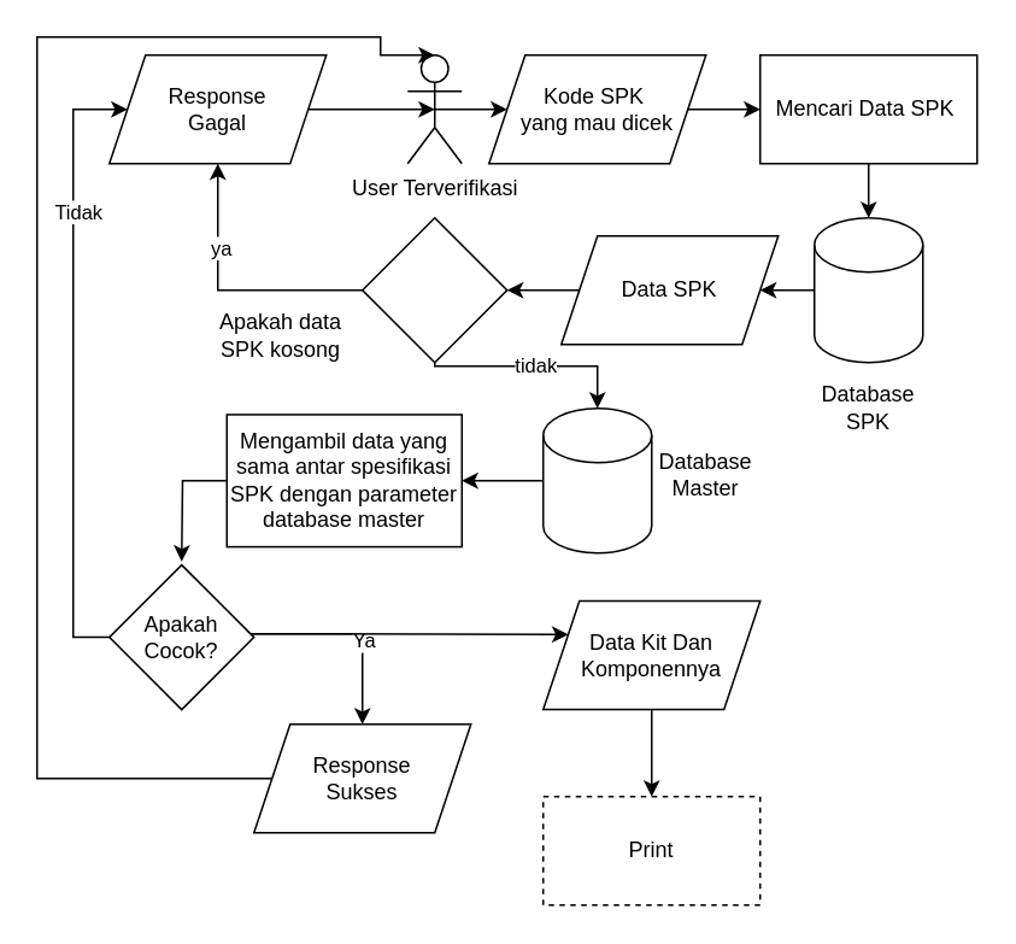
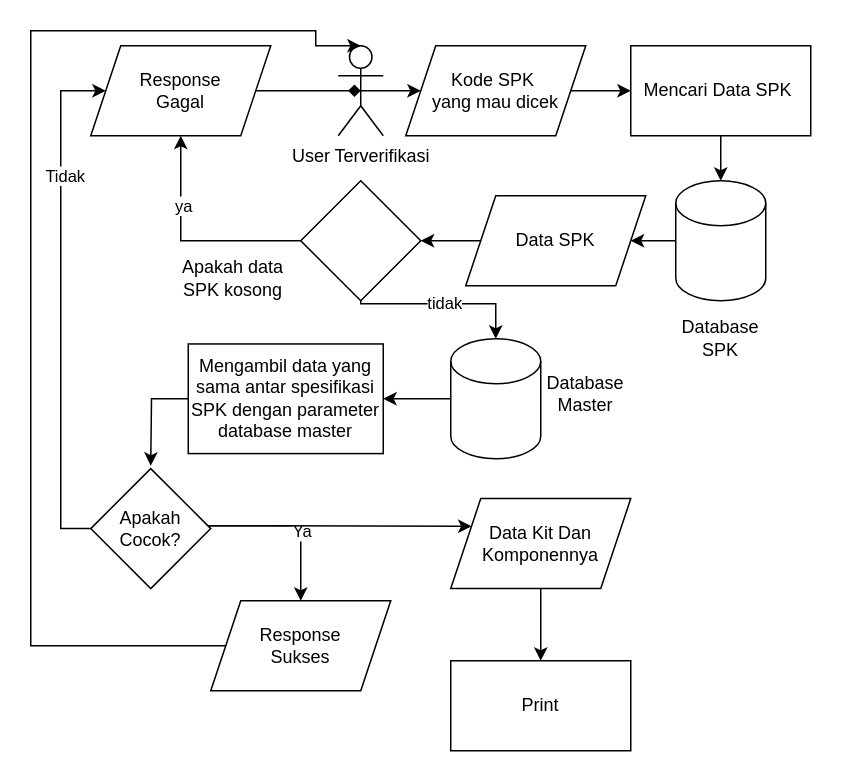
  <mxCell id="0" />
  <mxCell id="1" parent="0" />
  <mxCell id="2" style="edgeStyle=orthogonalEdgeStyle;rounded=0;orthogonalLoop=1;jettySize=auto;html=1;exitX=0.5;exitY=0.5;exitDx=0;exitDy=0;exitPerimeter=0;entryX=0;entryY=0.5;entryDx=0;entryDy=0;" parent="1" source="3" target="5" edge="1"><mxGeometry relative="1" as="geometry" /></mxCell>
  <mxCell id="3" value="User Terverifikasi" style="shape=umlActor;verticalLabelPosition=bottom;verticalAlign=top;html=1;outlineConnect=0;" parent="1" vertex="1"><mxGeometry x="225" y="30" width="30" height="60" as="geometry" /></mxCell>
  <mxCell id="4" style="edgeStyle=orthogonalEdgeStyle;rounded=0;orthogonalLoop=1;jettySize=auto;html=1;entryX=0;entryY=0.5;entryDx=0;entryDy=0;" edge="1" parent="1" source="5" target="7"><mxGeometry relative="1" as="geometry" /></mxCell>
  <mxCell id="5" value="Kode SPK&amp;nbsp;&lt;br&gt;yang mau dicek" style="shape=parallelogram;perimeter=parallelogramPerimeter;whiteSpace=wrap;html=1;fixedSize=1;" parent="1" vertex="1"><mxGeometry x="270" y="30" width="120" height="60" as="geometry" /></mxCell>
  <mxCell id="6" style="edgeStyle=orthogonalEdgeStyle;rounded=0;orthogonalLoop=1;jettySize=auto;html=1;entryX=0.5;entryY=0;entryDx=0;entryDy=0;entryPerimeter=0;" edge="1" parent="1" source="7" target="25"><mxGeometry relative="1" as="geometry" /></mxCell>
  <mxCell id="7" value="Mencari Data SPK&amp;nbsp;" style="rounded=0;whiteSpace=wrap;html=1;" parent="1" vertex="1"><mxGeometry x="420" y="30" width="120" height="60" as="geometry" /></mxCell>
  <mxCell id="8" style="edgeStyle=orthogonalEdgeStyle;rounded=0;orthogonalLoop=1;jettySize=auto;html=1;entryX=1;entryY=0.5;entryDx=0;entryDy=0;" edge="1" parent="1" source="9" target="30"><mxGeometry relative="1" as="geometry" /></mxCell>
  <mxCell id="9" value="" style="shape=cylinder3;whiteSpace=wrap;html=1;boundedLbl=1;backgroundOutline=1;size=15;" parent="1" vertex="1"><mxGeometry x="300" y="225.35" width="60" height="80" as="geometry" /></mxCell>
  <mxCell id="10" style="edgeStyle=orthogonalEdgeStyle;rounded=0;orthogonalLoop=1;jettySize=auto;html=1;entryX=0;entryY=0.5;entryDx=0;entryDy=0;" edge="1" parent="1" source="15" target="22"><mxGeometry relative="1" as="geometry"><Array as="points"><mxPoint x="40" y="352" /><mxPoint x="40" y="60" /></Array></mxGeometry></mxCell>
  <mxCell id="11" value="Tidak" style="edgeLabel;html=1;align=center;verticalAlign=middle;resizable=0;points=[];" vertex="1" connectable="0" parent="10"><mxGeometry x="0.493" y="-2" relative="1" as="geometry"><mxPoint as="offset" /></mxGeometry></mxCell>
  <mxCell id="12" style="edgeStyle=orthogonalEdgeStyle;rounded=0;orthogonalLoop=1;jettySize=auto;html=1;" edge="1" parent="1" source="15" target="32"><mxGeometry relative="1" as="geometry"><mxPoint x="240" y="351.9" as="targetPoint" /><Array as="points"><mxPoint x="200" y="350" /></Array></mxGeometry></mxCell>
  <mxCell id="13" value="Ya" style="edgeLabel;html=1;align=center;verticalAlign=middle;resizable=0;points=[];" vertex="1" connectable="0" parent="12"><mxGeometry x="0.168" relative="1" as="geometry"><mxPoint as="offset" /></mxGeometry></mxCell>
  <mxCell id="14" style="edgeStyle=orthogonalEdgeStyle;rounded=0;orthogonalLoop=1;jettySize=auto;html=1;entryX=0;entryY=0.25;entryDx=0;entryDy=0;" edge="1" parent="1" source="15" target="34"><mxGeometry relative="1" as="geometry"><Array as="points"><mxPoint x="180" y="350" /><mxPoint x="180" y="350" /></Array></mxGeometry></mxCell>
  <mxCell id="15" value="Apakah Cocok?" style="rhombus;whiteSpace=wrap;html=1;" parent="1" vertex="1"><mxGeometry x="60" y="311.9" width="80" height="80" as="geometry" /></mxCell>
  <mxCell id="16" value="Apakah data &lt;br&gt;SPK kosong" style="text;html=1;strokeColor=none;fillColor=none;align=center;verticalAlign=middle;whiteSpace=wrap;rounded=0;" parent="1" vertex="1"><mxGeometry x="85" y="170" width="140" height="30" as="geometry" /></mxCell>
  <mxCell id="17" style="edgeStyle=orthogonalEdgeStyle;rounded=0;orthogonalLoop=1;jettySize=auto;html=1;entryX=0.5;entryY=1;entryDx=0;entryDy=0;exitX=0;exitY=0.5;exitDx=0;exitDy=0;" parent="1" source="20" target="22" edge="1"><mxGeometry relative="1" as="geometry"><Array as="points"><mxPoint x="120" y="160" /></Array></mxGeometry></mxCell>
  <mxCell id="18" value="ya" style="edgeLabel;html=1;align=center;verticalAlign=middle;resizable=0;points=[];" parent="17" vertex="1" connectable="0"><mxGeometry x="0.386" y="-1" relative="1" as="geometry"><mxPoint as="offset" /></mxGeometry></mxCell>
  <mxCell id="19" value="tidak" style="edgeStyle=orthogonalEdgeStyle;rounded=0;orthogonalLoop=1;jettySize=auto;html=1;exitX=0.5;exitY=1;exitDx=0;exitDy=0;entryX=0.5;entryY=0;entryDx=0;entryDy=0;entryPerimeter=0;" parent="1" source="20" target="9" edge="1"><mxGeometry relative="1" as="geometry"><Array as="points"><mxPoint x="240" y="202" /><mxPoint x="330" y="202" /></Array></mxGeometry></mxCell>
  <mxCell id="20" value="" style="rhombus;whiteSpace=wrap;html=1;" parent="1" vertex="1"><mxGeometry x="200" y="120" width="80" height="80" as="geometry" /></mxCell>
- <mxCell id="21" style="edgeStyle=orthogonalEdgeStyle;rounded=0;orthogonalLoop=1;jettySize=auto;html=1;exitX=1;exitY=0.5;exitDx=0;exitDy=0;entryX=0.5;entryY=0.5;entryDx=0;entryDy=0;entryPerimeter=0;" parent="1" source="22" target="3" edge="1"><mxGeometry relative="1" as="geometry" /></mxCell>
+ <mxCell id="21" style="edgeStyle=orthogonalEdgeStyle;rounded=0;orthogonalLoop=1;jettySize=auto;html=1;exitX=1;exitY=0.5;exitDx=0;exitDy=0;entryX=0.5;entryY=0.5;entryDx=0;entryDy=0;entryPerimeter=0;endArrow=diamond;" parent="1" source="22" target="3" edge="1"><mxGeometry relative="1" as="geometry" /></mxCell>
  <mxCell id="22" value="Response &lt;br&gt;Gagal" style="shape=parallelogram;perimeter=parallelogramPerimeter;whiteSpace=wrap;html=1;fixedSize=1;" parent="1" vertex="1"><mxGeometry x="60" y="30" width="120" height="60" as="geometry" /></mxCell>
  <mxCell id="23" value="Database Master" style="text;html=1;strokeColor=none;fillColor=none;align=center;verticalAlign=middle;whiteSpace=wrap;rounded=0;" parent="1" vertex="1"><mxGeometry x="360" y="246.9" width="60" height="30" as="geometry" /></mxCell>
  <mxCell id="24" style="edgeStyle=orthogonalEdgeStyle;rounded=0;orthogonalLoop=1;jettySize=auto;html=1;entryX=1;entryY=0.5;entryDx=0;entryDy=0;" edge="1" parent="1" source="25" target="28"><mxGeometry relative="1" as="geometry" /></mxCell>
  <mxCell id="25" value="" style="shape=cylinder3;whiteSpace=wrap;html=1;boundedLbl=1;backgroundOutline=1;size=15;" parent="1" vertex="1"><mxGeometry x="450" y="120" width="60" height="80" as="geometry" /></mxCell>
  <mxCell id="26" value="Database SPK" style="text;html=1;strokeColor=none;fillColor=none;align=center;verticalAlign=middle;whiteSpace=wrap;rounded=0;" vertex="1" parent="1"><mxGeometry x="450" y="210" width="60" height="30" as="geometry" /></mxCell>
  <mxCell id="27" style="edgeStyle=orthogonalEdgeStyle;rounded=0;orthogonalLoop=1;jettySize=auto;html=1;" edge="1" parent="1" source="28" target="20"><mxGeometry relative="1" as="geometry" /></mxCell>
  <mxCell id="28" value="Data SPK &lt;br&gt;" style="shape=parallelogram;perimeter=parallelogramPerimeter;whiteSpace=wrap;html=1;fixedSize=1;" vertex="1" parent="1"><mxGeometry x="310" y="130" width="120" height="60" as="geometry" /></mxCell>
  <mxCell id="29" style="edgeStyle=orthogonalEdgeStyle;rounded=0;orthogonalLoop=1;jettySize=auto;html=1;" edge="1" parent="1" source="30"><mxGeometry relative="1" as="geometry"><mxPoint x="100" y="310" as="targetPoint" /></mxGeometry></mxCell>
  <mxCell id="30" value="Mengambil data yang sama antar spesifikasi SPK dengan parameter database master" style="rounded=0;whiteSpace=wrap;html=1;" vertex="1" parent="1"><mxGeometry x="125" y="228.8" width="130" height="73.1" as="geometry" /></mxCell>
  <mxCell id="31" style="edgeStyle=orthogonalEdgeStyle;rounded=0;orthogonalLoop=1;jettySize=auto;html=1;entryX=0.5;entryY=0;entryDx=0;entryDy=0;entryPerimeter=0;" edge="1" parent="1" source="32" target="3"><mxGeometry relative="1" as="geometry"><Array as="points"><mxPoint x="20" y="430" /><mxPoint x="20" y="20" /><mxPoint x="210" y="20" /><mxPoint x="210" y="30" /></Array></mxGeometry></mxCell>
  <mxCell id="32" value="Response&lt;br&gt;Sukses" style="shape=parallelogram;perimeter=parallelogramPerimeter;whiteSpace=wrap;html=1;fixedSize=1;" vertex="1" parent="1"><mxGeometry x="140" y="400" width="120" height="60" as="geometry" /></mxCell>
  <mxCell id="33" style="edgeStyle=orthogonalEdgeStyle;rounded=0;orthogonalLoop=1;jettySize=auto;html=1;entryX=0.5;entryY=0;entryDx=0;entryDy=0;" edge="1" parent="1" source="34" target="35"><mxGeometry relative="1" as="geometry" /></mxCell>
  <mxCell id="34" value="Data Kit Dan Komponennya" style="shape=parallelogram;perimeter=parallelogramPerimeter;whiteSpace=wrap;html=1;fixedSize=1;" vertex="1" parent="1"><mxGeometry x="300" y="331.9" width="120" height="60" as="geometry" /></mxCell>
- <mxCell id="35" value="Print" style="rounded=0;whiteSpace=wrap;html=1;dashed=1;" vertex="1" parent="1"><mxGeometry x="300" y="440" width="120" height="60" as="geometry" /></mxCell>
+ <mxCell id="35" value="Print" style="rounded=0;whiteSpace=wrap;html=1;" vertex="1" parent="1"><mxGeometry x="300" y="440" width="120" height="60" as="geometry" /></mxCell>
